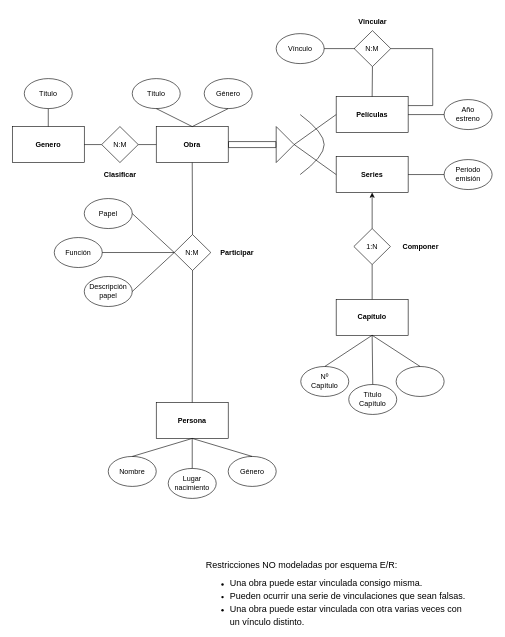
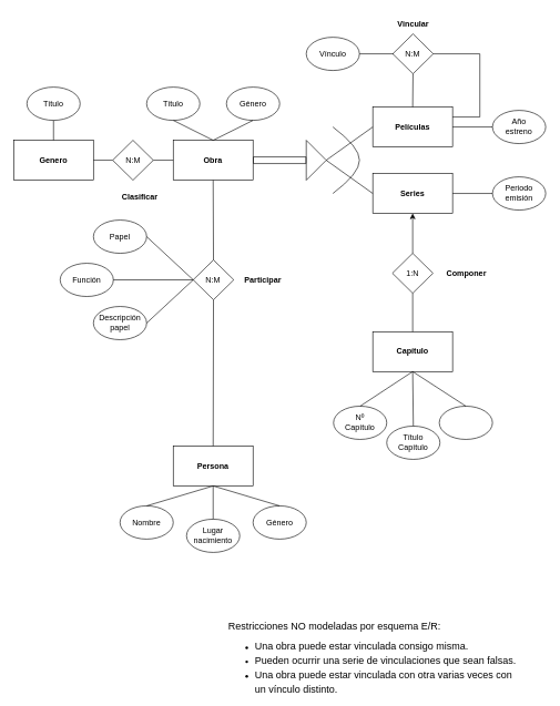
  <mxCell id="0" />
  <mxCell id="1" parent="0" />
  <mxCell id="2" value="" style="rounded=0;whiteSpace=wrap;html=1;fillColor=none;" parent="1" vertex="1"><mxGeometry x="260" y="210" width="120" height="60" as="geometry" /></mxCell>
  <mxCell id="3" value="" style="rhombus;whiteSpace=wrap;html=1;fillColor=none;" parent="1" vertex="1"><mxGeometry x="290" y="390" width="61" height="60" as="geometry" /></mxCell>
  <mxCell id="4" value="" style="endArrow=none;html=1;rounded=0;entryX=0.5;entryY=1;entryDx=0;entryDy=0;exitX=0.5;exitY=0;exitDx=0;exitDy=0;" parent="1" source="3" target="2" edge="1"><mxGeometry width="50" height="50" relative="1" as="geometry"><mxPoint x="390" y="510" as="sourcePoint" /><mxPoint x="440" y="460" as="targetPoint" /></mxGeometry></mxCell>
  <mxCell id="5" value="&lt;b&gt;Obra&lt;/b&gt;" style="text;html=1;align=center;verticalAlign=middle;whiteSpace=wrap;rounded=0;" parent="1" vertex="1"><mxGeometry x="290" y="225" width="60" height="30" as="geometry" /></mxCell>
  <mxCell id="6" value="" style="rounded=0;whiteSpace=wrap;html=1;fillColor=none;" parent="1" vertex="1"><mxGeometry x="260" y="670" width="120" height="60" as="geometry" /></mxCell>
  <mxCell id="7" value="" style="endArrow=none;html=1;rounded=0;exitX=0.5;exitY=0;exitDx=0;exitDy=0;entryX=0.5;entryY=1;entryDx=0;entryDy=0;" parent="1" source="6" target="3" edge="1"><mxGeometry width="50" height="50" relative="1" as="geometry"><mxPoint x="390" y="420" as="sourcePoint" /><mxPoint x="440" y="370" as="targetPoint" /></mxGeometry></mxCell>
  <mxCell id="8" value="&lt;b&gt;Persona&lt;/b&gt;" style="text;html=1;align=center;verticalAlign=middle;whiteSpace=wrap;rounded=0;" parent="1" vertex="1"><mxGeometry x="290" y="685" width="60" height="30" as="geometry" /></mxCell>
  <mxCell id="9" value="&lt;b&gt;Participar&lt;/b&gt;" style="text;html=1;align=center;verticalAlign=middle;whiteSpace=wrap;rounded=0;" parent="1" vertex="1"><mxGeometry x="365" y="405" width="60" height="30" as="geometry" /></mxCell>
  <mxCell id="10" value="" style="ellipse;whiteSpace=wrap;html=1;fillColor=none;" parent="1" vertex="1"><mxGeometry x="220" y="130" width="80" height="50" as="geometry" /></mxCell>
  <mxCell id="11" value="" style="ellipse;whiteSpace=wrap;html=1;gradientColor=none;fillColor=none;" parent="1" vertex="1"><mxGeometry x="740" y="165" width="80" height="50" as="geometry" /></mxCell>
  <mxCell id="12" value="" style="ellipse;whiteSpace=wrap;html=1;fillColor=none;" parent="1" vertex="1"><mxGeometry x="340" y="130" width="80" height="50" as="geometry" /></mxCell>
  <mxCell id="13" value="Título" style="text;html=1;align=center;verticalAlign=middle;whiteSpace=wrap;rounded=0;" parent="1" vertex="1"><mxGeometry x="230" y="140" width="60" height="30" as="geometry" /></mxCell>
  <mxCell id="14" value="Año estreno" style="text;html=1;align=center;verticalAlign=middle;whiteSpace=wrap;rounded=0;" parent="1" vertex="1"><mxGeometry x="750" y="175" width="60" height="30" as="geometry" /></mxCell>
  <mxCell id="15" value="Género" style="text;html=1;align=center;verticalAlign=middle;whiteSpace=wrap;rounded=0;" parent="1" vertex="1"><mxGeometry x="350" y="140" width="60" height="30" as="geometry" /></mxCell>
  <mxCell id="16" value="" style="endArrow=none;html=1;rounded=0;exitX=0.5;exitY=0;exitDx=0;exitDy=0;entryX=0.5;entryY=1;entryDx=0;entryDy=0;" parent="1" source="2" target="10" edge="1"><mxGeometry width="50" height="50" relative="1" as="geometry"><mxPoint x="380" y="290" as="sourcePoint" /><mxPoint x="430" y="240" as="targetPoint" /></mxGeometry></mxCell>
  <mxCell id="17" value="" style="endArrow=none;html=1;rounded=0;exitX=0.5;exitY=0;exitDx=0;exitDy=0;entryX=0.5;entryY=1;entryDx=0;entryDy=0;" parent="1" source="2" target="12" edge="1"><mxGeometry width="50" height="50" relative="1" as="geometry"><mxPoint x="380" y="290" as="sourcePoint" /><mxPoint x="430" y="240" as="targetPoint" /></mxGeometry></mxCell>
  <mxCell id="18" value="" style="ellipse;whiteSpace=wrap;html=1;fillColor=none;" parent="1" vertex="1"><mxGeometry x="140" y="330" width="80" height="50" as="geometry" /></mxCell>
  <mxCell id="19" value="" style="endArrow=none;html=1;rounded=0;exitX=1;exitY=0.5;exitDx=0;exitDy=0;entryX=0;entryY=0.5;entryDx=0;entryDy=0;" parent="1" source="18" target="3" edge="1"><mxGeometry width="50" height="50" relative="1" as="geometry"><mxPoint x="390" y="330" as="sourcePoint" /><mxPoint x="440" y="280" as="targetPoint" /></mxGeometry></mxCell>
  <mxCell id="20" value="Papel" style="text;html=1;align=center;verticalAlign=middle;whiteSpace=wrap;rounded=0;" parent="1" vertex="1"><mxGeometry x="150" y="340" width="60" height="30" as="geometry" /></mxCell>
  <mxCell id="21" value="N:M" style="text;html=1;align=center;verticalAlign=middle;whiteSpace=wrap;rounded=0;" parent="1" vertex="1"><mxGeometry x="290" y="405" width="60" height="30" as="geometry" /></mxCell>
  <mxCell id="22" value="" style="ellipse;whiteSpace=wrap;html=1;fillColor=none;" parent="1" vertex="1"><mxGeometry x="180" y="760" width="80" height="50" as="geometry" /></mxCell>
  <mxCell id="23" value="" style="ellipse;whiteSpace=wrap;html=1;fillColor=none;" parent="1" vertex="1"><mxGeometry x="280" y="780" width="80" height="50" as="geometry" /></mxCell>
  <mxCell id="24" value="" style="ellipse;whiteSpace=wrap;html=1;fillColor=none;" parent="1" vertex="1"><mxGeometry x="380" y="760" width="80" height="50" as="geometry" /></mxCell>
  <mxCell id="25" value="" style="endArrow=none;html=1;rounded=0;exitX=0.5;exitY=0;exitDx=0;exitDy=0;entryX=0.5;entryY=1;entryDx=0;entryDy=0;" parent="1" source="22" target="6" edge="1"><mxGeometry width="50" height="50" relative="1" as="geometry"><mxPoint x="410" y="700" as="sourcePoint" /><mxPoint x="460" y="650" as="targetPoint" /></mxGeometry></mxCell>
  <mxCell id="26" value="" style="endArrow=none;html=1;rounded=0;exitX=0.5;exitY=1;exitDx=0;exitDy=0;entryX=0.5;entryY=0;entryDx=0;entryDy=0;" parent="1" source="6" target="23" edge="1"><mxGeometry width="50" height="50" relative="1" as="geometry"><mxPoint x="410" y="700" as="sourcePoint" /><mxPoint x="460" y="650" as="targetPoint" /></mxGeometry></mxCell>
  <mxCell id="27" value="" style="endArrow=none;html=1;rounded=0;exitX=0.5;exitY=1;exitDx=0;exitDy=0;entryX=0.5;entryY=0;entryDx=0;entryDy=0;" parent="1" source="6" target="24" edge="1"><mxGeometry width="50" height="50" relative="1" as="geometry"><mxPoint x="330" y="740" as="sourcePoint" /><mxPoint x="330" y="790" as="targetPoint" /></mxGeometry></mxCell>
  <mxCell id="28" value="Nombre" style="text;html=1;align=center;verticalAlign=middle;whiteSpace=wrap;rounded=0;" parent="1" vertex="1"><mxGeometry x="190" y="770" width="60" height="30" as="geometry" /></mxCell>
  <mxCell id="29" value="Lugar nacimiento" style="text;html=1;align=center;verticalAlign=middle;whiteSpace=wrap;rounded=0;" parent="1" vertex="1"><mxGeometry x="290" y="790" width="60" height="30" as="geometry" /></mxCell>
  <mxCell id="30" value="Género" style="text;html=1;align=center;verticalAlign=middle;whiteSpace=wrap;rounded=0;" parent="1" vertex="1"><mxGeometry x="390" y="770" width="60" height="30" as="geometry" /></mxCell>
  <mxCell id="31" value="" style="ellipse;whiteSpace=wrap;html=1;fillColor=none;" parent="1" vertex="1"><mxGeometry x="140" y="460" width="80" height="50" as="geometry" /></mxCell>
  <mxCell id="32" value="" style="endArrow=none;html=1;rounded=0;exitX=0;exitY=0.5;exitDx=0;exitDy=0;entryX=1;entryY=0.5;entryDx=0;entryDy=0;" parent="1" source="3" target="31" edge="1"><mxGeometry width="50" height="50" relative="1" as="geometry"><mxPoint x="230" y="390" as="sourcePoint" /><mxPoint x="280" y="340" as="targetPoint" /></mxGeometry></mxCell>
  <mxCell id="33" value="Descripción papel" style="text;html=1;align=center;verticalAlign=middle;whiteSpace=wrap;rounded=0;" parent="1" vertex="1"><mxGeometry x="150" y="470" width="60" height="30" as="geometry" /></mxCell>
  <mxCell id="34" value="" style="triangle;whiteSpace=wrap;html=1;fillColor=none;" parent="1" vertex="1"><mxGeometry x="460" y="210" width="30" height="60" as="geometry" /></mxCell>
  <mxCell id="35" value="" style="rounded=0;whiteSpace=wrap;html=1;fillColor=none;" parent="1" vertex="1"><mxGeometry x="560" y="160" width="120" height="60" as="geometry" /></mxCell>
  <mxCell id="36" value="" style="rounded=0;whiteSpace=wrap;html=1;fillColor=none;" parent="1" vertex="1"><mxGeometry x="560" y="260" width="120" height="60" as="geometry" /></mxCell>
  <mxCell id="37" value="" style="endArrow=none;html=1;rounded=0;exitX=1;exitY=0.5;exitDx=0;exitDy=0;entryX=0;entryY=0.5;entryDx=0;entryDy=0;" parent="1" source="34" target="35" edge="1"><mxGeometry width="50" height="50" relative="1" as="geometry"><mxPoint x="470" y="220" as="sourcePoint" /><mxPoint x="520" y="170" as="targetPoint" /></mxGeometry></mxCell>
  <mxCell id="38" value="" style="endArrow=none;html=1;rounded=0;entryX=0;entryY=0.5;entryDx=0;entryDy=0;exitX=1;exitY=0.5;exitDx=0;exitDy=0;" parent="1" source="34" target="36" edge="1"><mxGeometry width="50" height="50" relative="1" as="geometry"><mxPoint x="470" y="220" as="sourcePoint" /><mxPoint x="520" y="170" as="targetPoint" /></mxGeometry></mxCell>
  <mxCell id="39" value="&lt;b&gt;Películas&lt;/b&gt;" style="text;html=1;align=center;verticalAlign=middle;whiteSpace=wrap;rounded=0;" parent="1" vertex="1"><mxGeometry x="590" y="175" width="60" height="30" as="geometry" /></mxCell>
  <mxCell id="40" value="&lt;b&gt;Series&lt;/b&gt;" style="text;html=1;align=center;verticalAlign=middle;whiteSpace=wrap;rounded=0;" parent="1" vertex="1"><mxGeometry x="590" y="275" width="60" height="30" as="geometry" /></mxCell>
  <mxCell id="41" value="" style="shape=flexArrow;endArrow=none;html=1;rounded=0;exitX=1;exitY=0.5;exitDx=0;exitDy=0;entryX=0;entryY=0.5;entryDx=0;entryDy=0;endFill=0;" parent="1" source="2" target="34" edge="1"><mxGeometry width="50" height="50" relative="1" as="geometry"><mxPoint x="470" y="280" as="sourcePoint" /><mxPoint x="520" y="230" as="targetPoint" /></mxGeometry></mxCell>
  <mxCell id="42" value="" style="endArrow=none;html=1;rounded=0;exitX=0;exitY=0.5;exitDx=0;exitDy=0;entryX=1;entryY=0.5;entryDx=0;entryDy=0;" parent="1" source="11" target="35" edge="1"><mxGeometry width="50" height="50" relative="1" as="geometry"><mxPoint x="620" y="240" as="sourcePoint" /><mxPoint x="670" y="190" as="targetPoint" /></mxGeometry></mxCell>
  <mxCell id="43" value="" style="ellipse;whiteSpace=wrap;html=1;gradientColor=none;fillColor=none;" parent="1" vertex="1"><mxGeometry x="740" y="265" width="80" height="50" as="geometry" /></mxCell>
  <mxCell id="44" value="" style="ellipse;whiteSpace=wrap;html=1;gradientColor=none;fillColor=none;" parent="1" vertex="1"><mxGeometry x="501" y="610" width="80" height="50" as="geometry" /></mxCell>
  <mxCell id="45" value="" style="ellipse;whiteSpace=wrap;html=1;gradientColor=none;fillColor=none;" parent="1" vertex="1"><mxGeometry x="660" y="610" width="80" height="50" as="geometry" /></mxCell>
  <mxCell id="46" value="" style="endArrow=none;html=1;rounded=0;exitX=0;exitY=0.5;exitDx=0;exitDy=0;entryX=1;entryY=0.5;entryDx=0;entryDy=0;" parent="1" source="43" target="36" edge="1"><mxGeometry width="50" height="50" relative="1" as="geometry"><mxPoint x="590" y="260" as="sourcePoint" /><mxPoint x="701" y="320" as="targetPoint" /></mxGeometry></mxCell>
  <mxCell id="47" value="" style="endArrow=none;html=1;rounded=0;exitX=0.5;exitY=0;exitDx=0;exitDy=0;entryX=0.5;entryY=1;entryDx=0;entryDy=0;" parent="1" source="44" target="67" edge="1"><mxGeometry width="50" height="50" relative="1" as="geometry"><mxPoint x="581" y="505" as="sourcePoint" /><mxPoint x="611" y="565" as="targetPoint" /></mxGeometry></mxCell>
  <mxCell id="48" value="" style="endArrow=none;html=1;rounded=0;exitX=0.5;exitY=0;exitDx=0;exitDy=0;entryX=0.5;entryY=1;entryDx=0;entryDy=0;" parent="1" source="45" target="67" edge="1"><mxGeometry width="50" height="50" relative="1" as="geometry"><mxPoint x="581" y="505" as="sourcePoint" /><mxPoint x="611" y="565" as="targetPoint" /></mxGeometry></mxCell>
  <mxCell id="49" value="Periodo&lt;div&gt;emisión&lt;/div&gt;" style="text;html=1;align=center;verticalAlign=middle;whiteSpace=wrap;rounded=0;" parent="1" vertex="1"><mxGeometry x="750" y="275" width="60" height="30" as="geometry" /></mxCell>
  <mxCell id="50" value="Nº&lt;div&gt;Capítulo&lt;/div&gt;" style="text;html=1;align=center;verticalAlign=middle;whiteSpace=wrap;rounded=0;" parent="1" vertex="1"><mxGeometry x="511" y="620" width="60" height="30" as="geometry" /></mxCell>
  <mxCell id="51" value="" style="ellipse;whiteSpace=wrap;html=1;gradientColor=none;fillColor=none;" parent="1" vertex="1"><mxGeometry x="581" y="640" width="80" height="50" as="geometry" /></mxCell>
  <mxCell id="52" value="" style="endArrow=none;html=1;rounded=0;exitX=0.5;exitY=0;exitDx=0;exitDy=0;entryX=0.5;entryY=1;entryDx=0;entryDy=0;" parent="1" source="51" target="67" edge="1"><mxGeometry width="50" height="50" relative="1" as="geometry"><mxPoint x="511" y="625" as="sourcePoint" /><mxPoint x="611" y="565" as="targetPoint" /></mxGeometry></mxCell>
  <mxCell id="53" value="Título&lt;div&gt;Capítulo&lt;/div&gt;" style="text;html=1;align=center;verticalAlign=middle;whiteSpace=wrap;rounded=0;" parent="1" vertex="1"><mxGeometry x="591" y="650" width="60" height="30" as="geometry" /></mxCell>
  <mxCell id="54" value="" style="ellipse;whiteSpace=wrap;html=1;fillColor=none;" parent="1" vertex="1"><mxGeometry x="90" y="395" width="80" height="50" as="geometry" /></mxCell>
  <mxCell id="55" value="" style="endArrow=none;html=1;rounded=0;exitX=1;exitY=0.5;exitDx=0;exitDy=0;entryX=0;entryY=0.5;entryDx=0;entryDy=0;" parent="1" source="54" edge="1" target="21"><mxGeometry width="50" height="50" relative="1" as="geometry"><mxPoint x="250" y="390" as="sourcePoint" /><mxPoint x="280" y="420" as="targetPoint" /></mxGeometry></mxCell>
  <mxCell id="56" value="Función" style="text;html=1;align=center;verticalAlign=middle;whiteSpace=wrap;rounded=0;" parent="1" vertex="1"><mxGeometry x="100" y="405" width="60" height="30" as="geometry" /></mxCell>
  <mxCell id="57" value="&lt;span style=&quot;font-size: 15px; background-color: initial;&quot;&gt;Restricciones NO modeladas por esquema E/R:&lt;/span&gt;&lt;br&gt;&lt;ul style=&quot;line-height: 170%;&quot;&gt;&lt;li&gt;&lt;font style=&quot;font-size: 15px;&quot;&gt;Una obra puede estar vinculada consigo misma.&lt;/font&gt;&lt;/li&gt;&lt;li&gt;&lt;font style=&quot;font-size: 15px;&quot;&gt;Pueden ocurrir una serie de vinculaciones que sean falsas.&lt;/font&gt;&lt;/li&gt;&lt;li&gt;&lt;font style=&quot;font-size: 15px;&quot;&gt;Una obra puede estar vinculada con otra varias veces con un vínculo distinto.&lt;/font&gt;&lt;/li&gt;&lt;/ul&gt;" style="text;html=1;align=left;verticalAlign=middle;whiteSpace=wrap;rounded=0;" parent="1" vertex="1"><mxGeometry x="341" y="980" width="440" height="30" as="geometry" /></mxCell>
  <mxCell id="58" value="" style="curved=1;endArrow=none;html=1;rounded=0;endFill=0;" parent="1" edge="1"><mxGeometry width="50" height="50" relative="1" as="geometry"><mxPoint x="500" y="290" as="sourcePoint" /><mxPoint x="500" y="190" as="targetPoint" /><Array as="points"><mxPoint x="540" y="260" /><mxPoint x="540" y="220" /></Array></mxGeometry></mxCell>
  <mxCell id="59" value="" style="rhombus;whiteSpace=wrap;html=1;fillColor=none;" parent="1" vertex="1"><mxGeometry x="590" y="50" width="61" height="60" as="geometry" /></mxCell>
  <mxCell id="60" value="" style="endArrow=none;html=1;rounded=0;exitX=1;exitY=0.5;exitDx=0;exitDy=0;entryX=1;entryY=0.25;entryDx=0;entryDy=0;" parent="1" source="59" target="35" edge="1"><mxGeometry width="50" height="50" relative="1" as="geometry"><mxPoint x="800" y="180" as="sourcePoint" /><mxPoint x="710" y="120" as="targetPoint" /><Array as="points"><mxPoint x="721" y="80" /><mxPoint x="721" y="175" /></Array></mxGeometry></mxCell>
  <mxCell id="61" value="N:M" style="text;html=1;align=center;verticalAlign=middle;whiteSpace=wrap;rounded=0;" parent="1" vertex="1"><mxGeometry x="590" y="65" width="60" height="30" as="geometry" /></mxCell>
  <mxCell id="62" value="&lt;b&gt;Vincular&lt;/b&gt;" style="text;html=1;align=center;verticalAlign=middle;whiteSpace=wrap;rounded=0;" parent="1" vertex="1"><mxGeometry x="591" y="20" width="60" height="30" as="geometry" /></mxCell>
  <mxCell id="63" value="" style="ellipse;whiteSpace=wrap;html=1;fillColor=none;" parent="1" vertex="1"><mxGeometry x="460" y="55" width="80" height="50" as="geometry" /></mxCell>
  <mxCell id="64" value="" style="endArrow=none;html=1;rounded=0;exitX=0.017;exitY=0.5;exitDx=0;exitDy=0;entryX=1;entryY=0.5;entryDx=0;entryDy=0;exitPerimeter=0;" parent="1" source="61" target="63" edge="1"><mxGeometry width="50" height="50" relative="1" as="geometry"><mxPoint x="820" y="160" as="sourcePoint" /><mxPoint x="561" y="73" as="targetPoint" /></mxGeometry></mxCell>
  <mxCell id="65" value="Vínculo" style="text;html=1;align=center;verticalAlign=middle;whiteSpace=wrap;rounded=0;" parent="1" vertex="1"><mxGeometry x="470" y="65" width="60" height="30" as="geometry" /></mxCell>
  <mxCell id="66" value="" style="endArrow=none;html=1;rounded=0;exitX=0.5;exitY=1;exitDx=0;exitDy=0;entryX=0.5;entryY=0;entryDx=0;entryDy=0;" parent="1" source="59" target="35" edge="1"><mxGeometry width="50" height="50" relative="1" as="geometry"><mxPoint x="750" y="220" as="sourcePoint" /><mxPoint x="710" y="120" as="targetPoint" /></mxGeometry></mxCell>
  <mxCell id="67" value="" style="rounded=0;whiteSpace=wrap;html=1;fillColor=none;" parent="1" vertex="1"><mxGeometry x="560" y="498" width="120" height="60" as="geometry" /></mxCell>
  <mxCell id="68" value="&lt;b&gt;Capítulo&lt;/b&gt;" style="text;html=1;align=center;verticalAlign=middle;whiteSpace=wrap;rounded=0;" parent="1" vertex="1"><mxGeometry x="590" y="513" width="60" height="30" as="geometry" /></mxCell>
  <mxCell id="69" value="" style="rhombus;whiteSpace=wrap;html=1;fillColor=none;" parent="1" vertex="1"><mxGeometry x="589.5" y="380" width="61" height="60" as="geometry" /></mxCell>
  <mxCell id="70" value="" style="endArrow=none;html=1;rounded=0;entryX=0.5;entryY=1;entryDx=0;entryDy=0;exitX=0.5;exitY=0;exitDx=0;exitDy=0;" parent="1" source="67" target="69" edge="1"><mxGeometry width="50" height="50" relative="1" as="geometry"><mxPoint x="491" y="490" as="sourcePoint" /><mxPoint x="541" y="440" as="targetPoint" /></mxGeometry></mxCell>
  <mxCell id="71" value="&lt;b&gt;Componer&lt;/b&gt;" style="text;html=1;align=center;verticalAlign=middle;whiteSpace=wrap;rounded=0;" parent="1" vertex="1"><mxGeometry x="671" y="395" width="60" height="30" as="geometry" /></mxCell>
  <mxCell id="72" value="1:N" style="text;html=1;align=center;verticalAlign=middle;whiteSpace=wrap;rounded=0;" parent="1" vertex="1"><mxGeometry x="590" y="395" width="60" height="30" as="geometry" /></mxCell>
  <mxCell id="73" value="" style="endArrow=classic;html=1;rounded=0;entryX=0.5;entryY=1;entryDx=0;entryDy=0;exitX=0.5;exitY=0;exitDx=0;exitDy=0;" parent="1" source="69" target="36" edge="1"><mxGeometry width="50" height="50" relative="1" as="geometry"><mxPoint x="621" y="370" as="sourcePoint" /><mxPoint x="671" y="320" as="targetPoint" /></mxGeometry></mxCell>
  <mxCell id="74" value="" style="rounded=0;whiteSpace=wrap;html=1;fillColor=none;" parent="1" vertex="1"><mxGeometry x="20" y="210" width="120" height="60" as="geometry" /></mxCell>
  <mxCell id="75" value="&lt;b&gt;Genero&lt;/b&gt;" style="text;html=1;align=center;verticalAlign=middle;whiteSpace=wrap;rounded=0;" parent="1" vertex="1"><mxGeometry x="50" y="225" width="60" height="30" as="geometry" /></mxCell>
  <mxCell id="76" value="" style="rhombus;whiteSpace=wrap;html=1;fillColor=none;" parent="1" vertex="1"><mxGeometry x="169" y="210" width="61" height="60" as="geometry" /></mxCell>
- <mxCell id="77" value="&lt;b&gt;Clasificar&lt;/b&gt;" style="text;html=1;align=center;verticalAlign=middle;whiteSpace=wrap;rounded=0;" parent="1" vertex="1"><mxGeometry x="170" y="275" width="60" height="30" as="geometry" /></mxCell>
+ <mxCell id="77" value="&lt;b&gt;Clasificar&lt;/b&gt;" style="text;html=1;align=center;verticalAlign=middle;whiteSpace=wrap;rounded=0;" parent="1" vertex="1"><mxGeometry x="180" y="280" width="60" height="30" as="geometry" /></mxCell>
  <mxCell id="78" value="N:M" style="text;html=1;align=center;verticalAlign=middle;whiteSpace=wrap;rounded=0;" parent="1" vertex="1"><mxGeometry x="170" y="225" width="60" height="30" as="geometry" /></mxCell>
  <mxCell id="79" value="" style="endArrow=none;html=1;rounded=0;exitX=1;exitY=0.5;exitDx=0;exitDy=0;entryX=0;entryY=0.5;entryDx=0;entryDy=0;" parent="1" source="74" target="76" edge="1"><mxGeometry width="50" height="50" relative="1" as="geometry"><mxPoint x="41" y="400" as="sourcePoint" /><mxPoint x="91" y="350" as="targetPoint" /></mxGeometry></mxCell>
  <mxCell id="80" value="" style="endArrow=none;html=1;rounded=0;exitX=0;exitY=0.5;exitDx=0;exitDy=0;entryX=1;entryY=0.5;entryDx=0;entryDy=0;" parent="1" source="2" target="76" edge="1"><mxGeometry width="50" height="50" relative="1" as="geometry"><mxPoint x="150" y="250" as="sourcePoint" /><mxPoint x="170" y="250" as="targetPoint" /><Array as="points" /></mxGeometry></mxCell>
  <mxCell id="81" value="" style="ellipse;whiteSpace=wrap;html=1;fillColor=none;" parent="1" vertex="1"><mxGeometry x="40" y="130" width="80" height="50" as="geometry" /></mxCell>
  <mxCell id="82" value="Título" style="text;html=1;align=center;verticalAlign=middle;whiteSpace=wrap;rounded=0;" parent="1" vertex="1"><mxGeometry x="50" y="140" width="60" height="30" as="geometry" /></mxCell>
  <mxCell id="83" value="" style="endArrow=none;html=1;rounded=0;exitX=0.5;exitY=1;exitDx=0;exitDy=0;entryX=0.5;entryY=0;entryDx=0;entryDy=0;" parent="1" source="81" target="74" edge="1"><mxGeometry width="50" height="50" relative="1" as="geometry"><mxPoint x="31" y="370" as="sourcePoint" /><mxPoint x="81" y="320" as="targetPoint" /></mxGeometry></mxCell>
